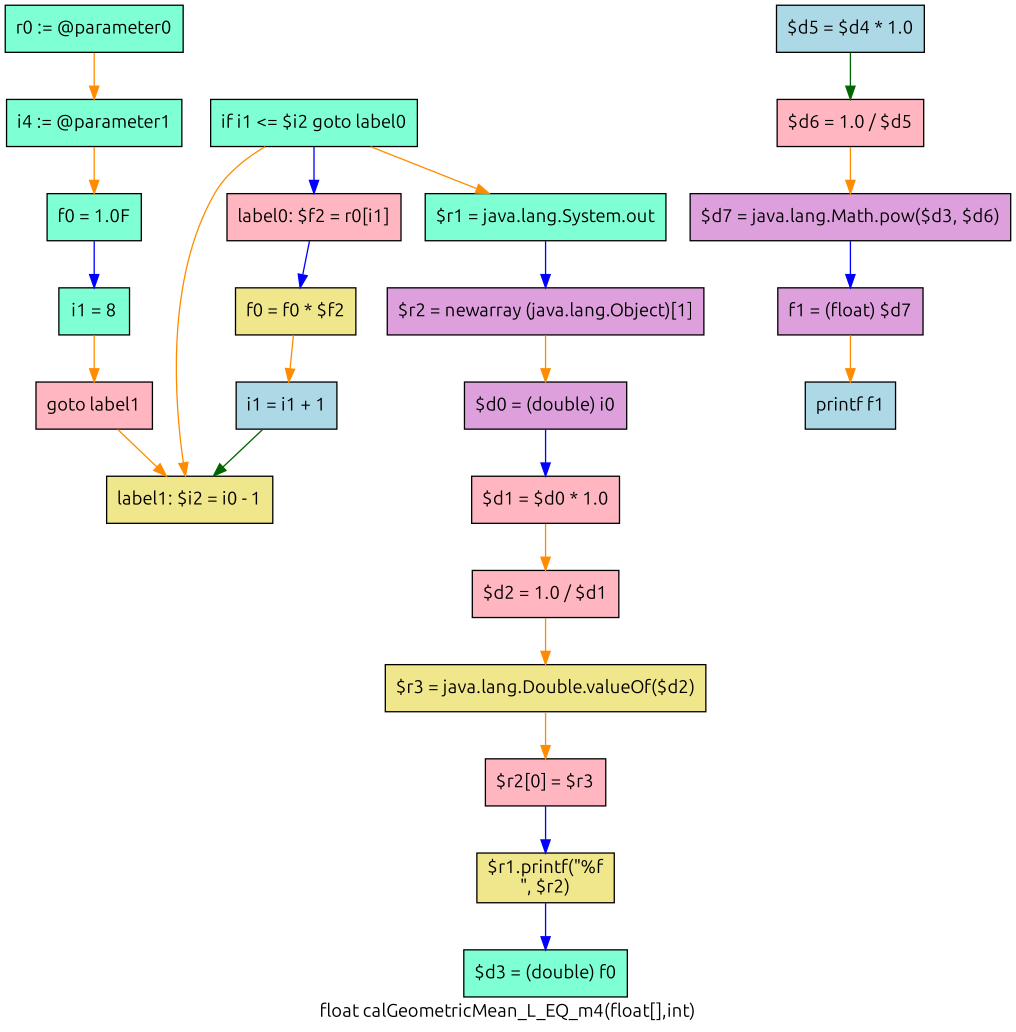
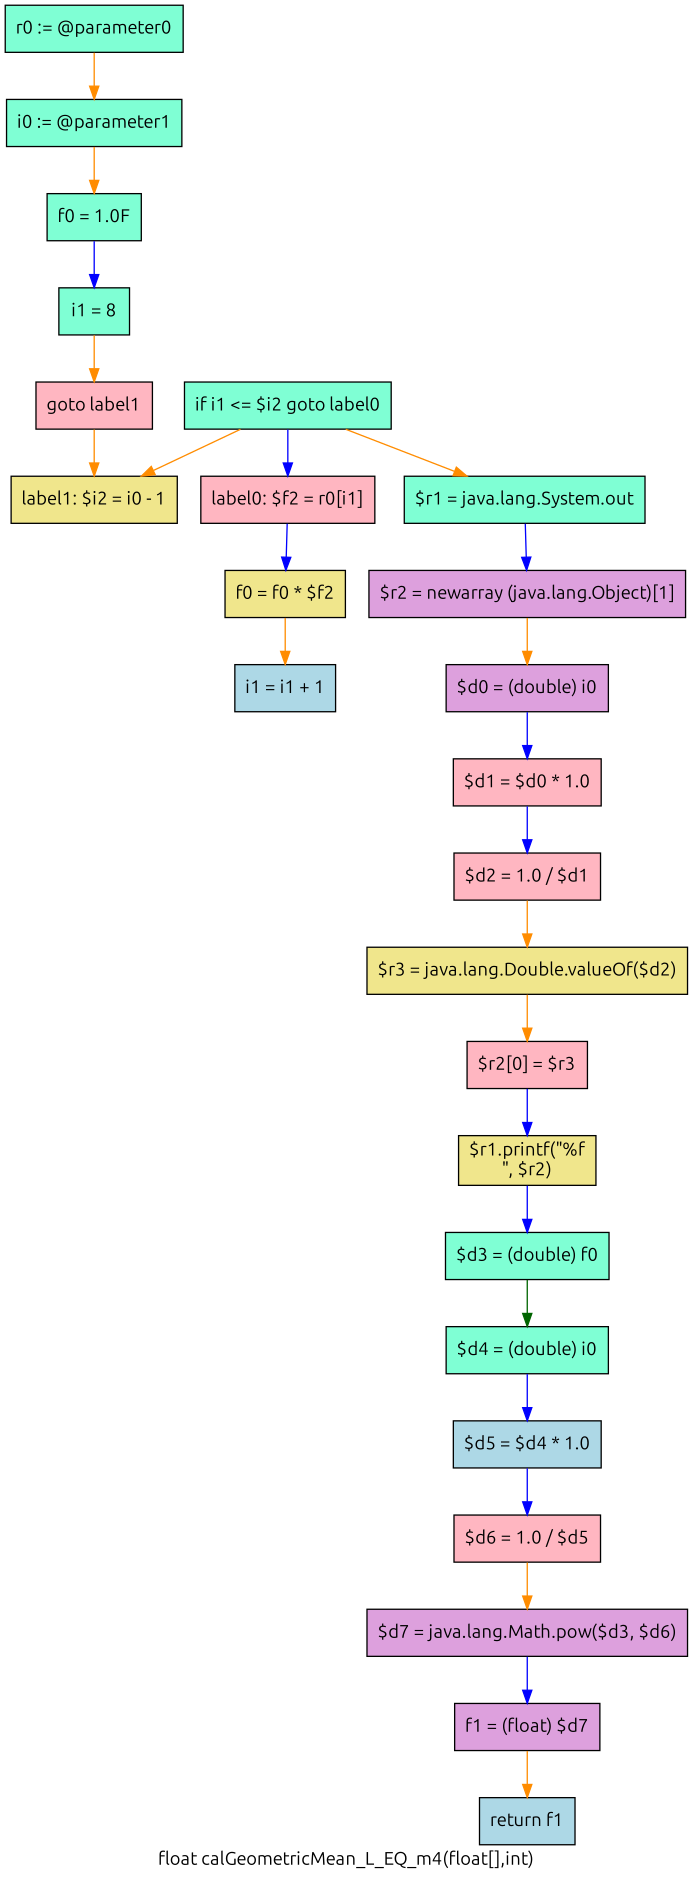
  digraph {
    fontname=Ubuntu
    label="float calGeometricMean_L_EQ_m4(float[],int)"
    node [fillcolor=aquamarine fontname=Ubuntu shape=box style=filled]
    edge [color=darkorange fontname=Ubuntu]
    n1 [label="r0 := @parameter0"]
-   n2 [label="i4 := @parameter1"]
+   n2 [label="i0 := @parameter1"]
    n3 [label="f0 = 1.0F"]
    n4 [label="i1 = 8"]
    n5 [fillcolor=lightpink label="goto label1"]
    n6 [fillcolor=khaki label="label1: $i2 = i0 - 1"]
    n7 [label="if i1 <= $i2 goto label0"]
    n8 [fillcolor=lightpink label="label0: $f2 = r0[i1]"]
    n9 [label="$r1 = java.lang.System.out"]
    n10 [fillcolor=khaki label="f0 = f0 * $f2"]
    n11 [fillcolor=lightblue label="i1 = i1 + 1"]
    n12 [fillcolor=plum label="$r2 = newarray (java.lang.Object)[1]"]
    n13 [fillcolor=plum label="$d0 = (double) i0"]
    n14 [fillcolor=lightpink label="$d1 = $d0 * 1.0"]
    n15 [fillcolor=lightpink label="$d2 = 1.0 / $d1"]
    n16 [fillcolor=khaki label="$r3 = java.lang.Double.valueOf($d2)"]
    n17 [fillcolor=lightpink label="$r2[0] = $r3"]
    n18 [fillcolor=khaki label="$r1.printf(\"%f\n\", $r2)"]
    n19 [label="$d3 = (double) f0"]
+   n20 [label="$d4 = (double) i0"]
    n21 [fillcolor=lightblue label="$d5 = $d4 * 1.0"]
    n22 [fillcolor=lightpink label="$d6 = 1.0 / $d5"]
    n23 [fillcolor=plum label="$d7 = java.lang.Math.pow($d3, $d6)"]
    n24 [fillcolor=plum label="f1 = (float) $d7"]
-   n25 [fillcolor=lightblue label="printf f1"]
+   n25 [fillcolor=lightblue label="return f1"]
    n1 -> n2
    n2 -> n3
    n3 -> n4 [color=blue]
    n4 -> n5
    n5 -> n6
    n7 -> n6
    n7 -> n8 [color=blue]
    n7 -> n9
    n8 -> n10 [color=blue]
    n9 -> n12 [color=blue]
    n10 -> n11
-   n11 -> n6 [color=darkgreen]
    n12 -> n13
    n13 -> n14 [color=blue]
-   n14 -> n15
+   n14 -> n15 [color=blue]
    n15 -> n16
    n16 -> n17
    n17 -> n18 [color=blue]
    n18 -> n19 [color=blue]
-   n21 -> n22 [color=darkgreen]
+   n19 -> n20 [color=darkgreen]
+   n20 -> n21 [color=blue]
+   n21 -> n22 [color=blue]
    n22 -> n23
    n23 -> n24 [color=blue]
    n24 -> n25
  }
